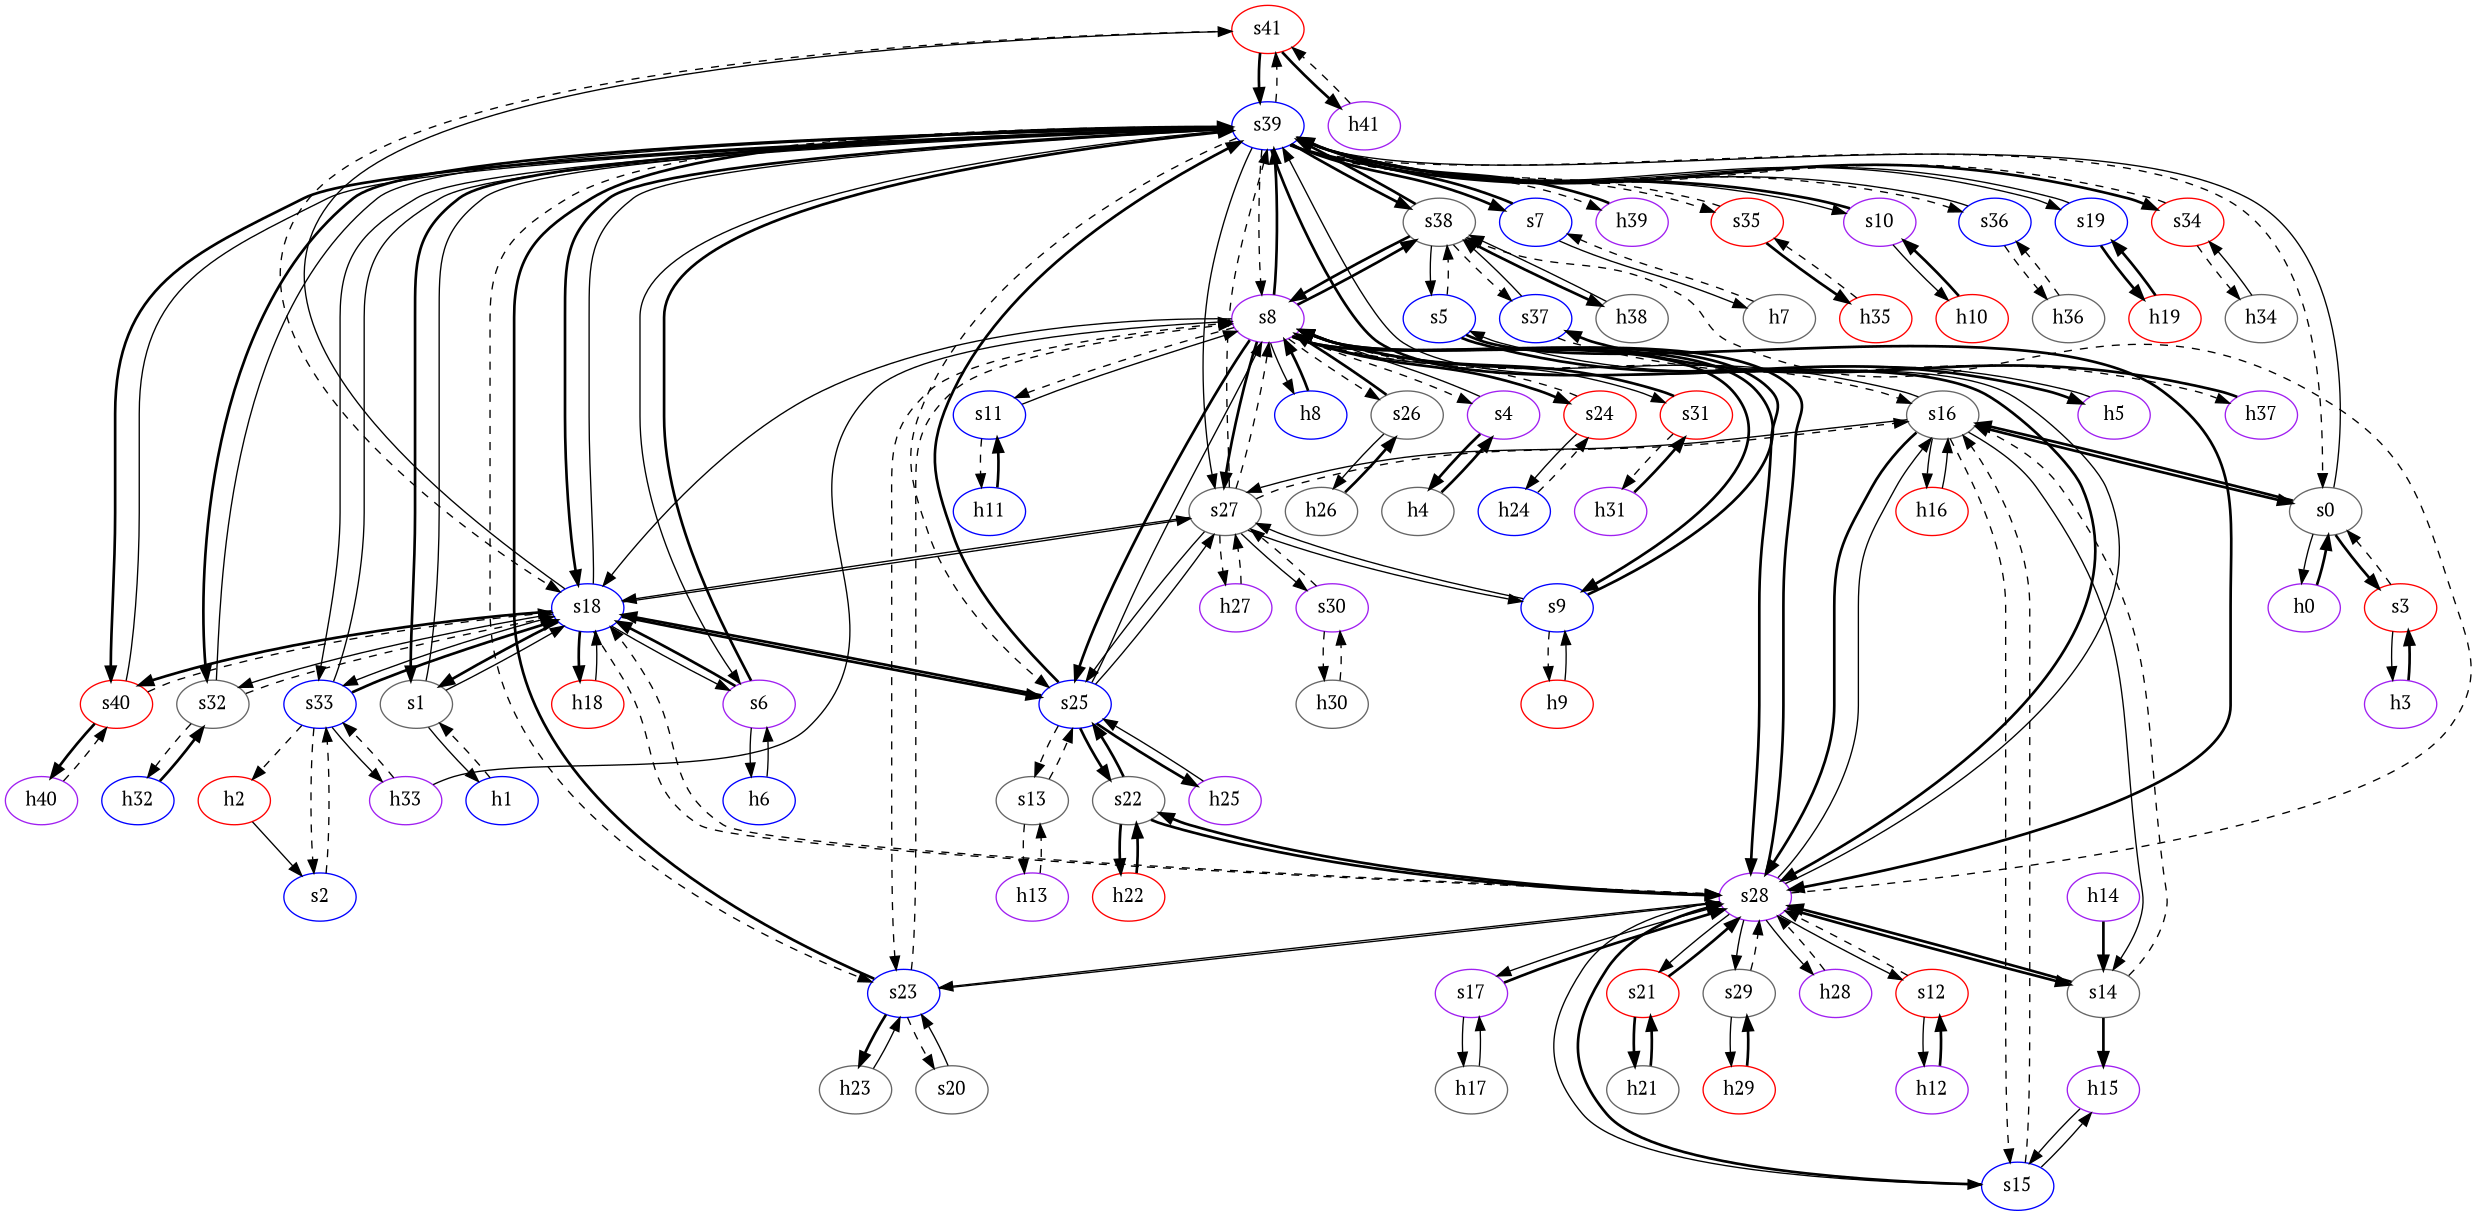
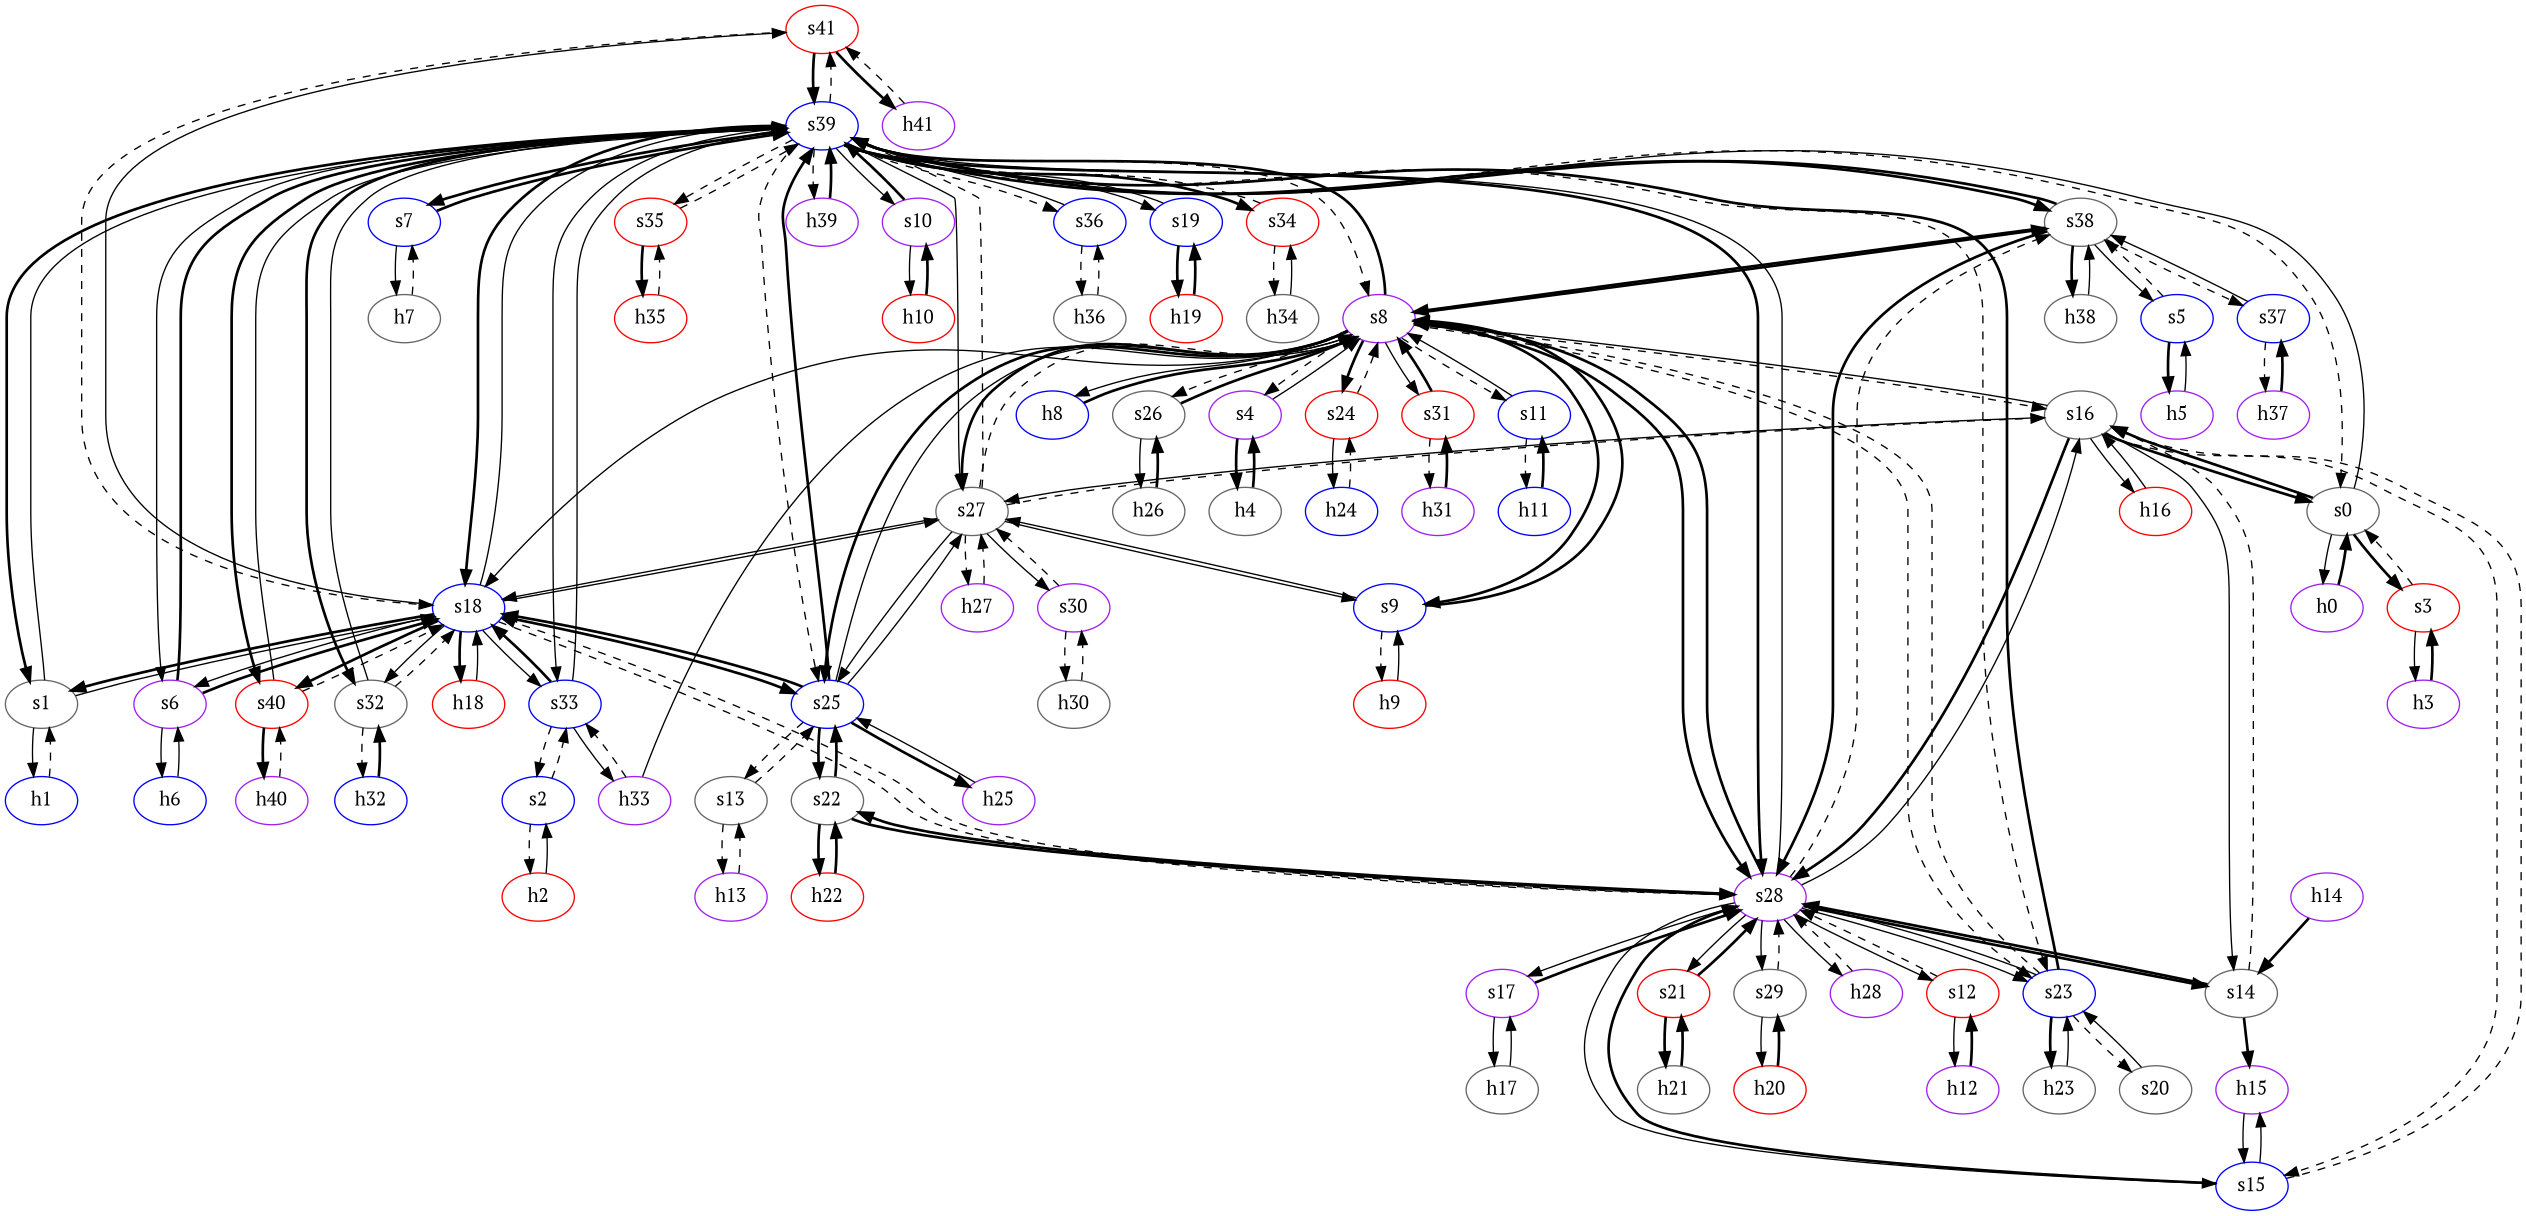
  strict digraph {
    fontname="PT Serif"
    node [color=purple fontname="PT Serif" type=switch]
    edge [capacity="1Gbps" cost=1 dst_port=1 fontname="PT Serif" src_port=1 style=bold]
    s41 [color=red]
    s39 [color=blue]
    s18 [color=blue]
    h41 [ip="111.0.41.41" mac="00:00:00:00:41:41" type=host]
    s8
    s0 [color=gray40]
    s1 [color=gray40]
    s6
    s7 [color=blue]
    s23 [color=blue]
    s40 [color=red]
    s27 [color=gray40]
    s32 [color=gray40]
    s35 [color=red]
    s28
    h39 [ip="111.0.39.39" mac="00:00:00:00:39:39" type=host]
    s33 [color=blue]
    s10
    s25 [color=blue]
    s36 [color=blue]
    s19 [color=blue]
    s34 [color=red]
    s38 [color=gray40]
    h18 [color=red ip="111.0.18.18" mac="00:00:00:00:18:18" type=host]
    h8 [color=blue ip="111.0.8.8" mac="00:00:00:00:8:8" type=host]
    s9 [color=blue]
    s26 [color=gray40]
    s4
    s24 [color=red]
    s31 [color=red]
    s11 [color=blue]
    s16 [color=gray40]
    s3 [color=red]
    h0 [ip="111.0.0.0" mac="00:00:00:00:0:0" type=host]
    h1 [color=blue ip="111.0.1.1" mac="00:00:00:00:1:1" type=host]
    h6 [color=blue ip="111.0.6.6" mac="00:00:00:00:6:6" type=host]
    h7 [color=gray40 ip="111.0.7.7" mac="00:00:00:00:7:7" type=host]
    h23 [color=gray40 ip="111.0.23.23" mac="00:00:00:00:23:23" type=host]
    s20 [color=gray40]
    h40 [ip="111.0.40.40" mac="00:00:00:00:40:40" type=host]
    s30
    h27 [ip="111.0.27.27" mac="00:00:00:00:27:27" type=host]
    h32 [color=blue ip="111.0.32.32" mac="00:00:00:00:32:32" type=host]
    h35 [color=red ip="111.0.35.35" mac="00:00:00:00:35:35" type=host]
    s22 [color=gray40]
    s21 [color=red]
    s29 [color=gray40]
    h28 [ip="111.0.28.28" mac="00:00:00:00:28:28" type=host]
    s12 [color=red]
    s17
    s15 [color=blue]
    s14 [color=gray40]
    s2 [color=blue]
    h33 [ip="111.0.33.33" mac="00:00:00:00:33:33" type=host]
    h10 [color=red ip="111.0.10.10" mac="00:00:00:00:10:10" type=host]
    s13 [color=gray40]
    h25 [ip="111.0.25.25" mac="00:00:00:00:25:25" type=host]
    h36 [color=gray40 ip="111.0.36.36" mac="00:00:00:00:36:36" type=host]
    h19 [color=red ip="111.0.19.19" mac="00:00:00:00:19:19" type=host]
    h34 [color=gray40 ip="111.0.34.34" mac="00:00:00:00:34:34" type=host]
    s5 [color=blue]
    s37 [color=blue]
    h38 [color=gray40 ip="111.0.38.38" mac="00:00:00:00:38:38" type=host]
    h9 [color=red ip="111.0.9.9" mac="00:00:00:00:9:9" type=host]
    h26 [color=gray40 ip="111.0.26.26" mac="00:00:00:00:26:26" type=host]
    h4 [color=gray40 ip="111.0.4.4" mac="00:00:00:00:4:4" type=host]
    h24 [color=blue ip="111.0.24.24" mac="00:00:00:00:24:24" type=host]
    h31 [ip="111.0.31.31" mac="00:00:00:00:31:31" type=host]
    h11 [color=blue ip="111.0.11.11" mac="00:00:00:00:11:11" type=host]
    h16 [color=red ip="111.0.16.16" mac="00:00:00:00:16:16" type=host]
    h2 [color=red ip="111.0.2.2" mac="00:00:00:00:2:2" type=host]
    h3 [ip="111.0.3.3" mac="00:00:00:00:3:3" type=host]
    h5 [ip="111.0.5.5" mac="00:00:00:00:5:5" type=host]
    h30 [color=gray40 ip="111.0.30.30" mac="00:00:00:00:30:30" type=host]
    h22 [color=red ip="111.0.22.22" mac="00:00:00:00:22:22" type=host]
    h21 [color=gray40 ip="111.0.21.21" mac="00:00:00:00:21:21" type=host]
-   h29 [color=red ip="111.0.29.29" mac="00:00:00:00:29:29" type=host]
+   h29 [color=red ip="111.0.29.29" mac="00:00:00:00:29:29" type=host label=h20]
    h12 [ip="111.0.12.12" mac="00:00:00:00:12:12" type=host]
    h17 [color=gray40 ip="111.0.17.17" mac="00:00:00:00:17:17" type=host]
    h15 [ip="111.0.15.15" mac="00:00:00:00:15:15" type=host]
    h13 [ip="111.0.13.13" mac="00:00:00:00:13:13" type=host]
    h37 [ip="111.0.37.37" mac="00:00:00:00:37:37" type=host]
    h14 [ip="111.0.14.14" mac="00:00:00:00:14:14" type=host]
    s41 -> s39 [dst_port=21 src_port=3]
    s41 -> s18 [dst_port=7 src_port=2 style=dashed]
    s41 -> h41
    s39 -> s41 [dst_port=3 src_port=21 style=dashed]
    s39 -> s18 [dst_port=8 src_port=8]
    s39 -> s8 [dst_port=4 src_port=6 style=dashed]
    s39 -> s0 [dst_port=4 src_port=2 style=dashed]
    s39 -> s1 [dst_port=3 src_port=3]
    s39 -> s6 [dst_port=3 src_port=4 style=solid]
    s39 -> s7 [dst_port=2 src_port=5]
    s39 -> s23 [dst_port=5 src_port=10 style=dashed]
    s39 -> s40 [dst_port=3 src_port=20]
    s39 -> s27 [dst_port=7 src_port=12 style=solid]
    s39 -> s32 [dst_port=3 src_port=14]
    s39 -> s35 [dst_port=2 src_port=17 style=dashed]
    s39 -> s28 [dst_port=13 src_port=13]
    s39 -> h39 [style=dashed]
    s39 -> s33 [dst_port=4 src_port=15 style=solid]
    s39 -> s10 [dst_port=2 src_port=7 style=solid]
    s39 -> s25 [dst_port=6 src_port=11 style=dashed]
    s39 -> s36 [dst_port=2 src_port=18 style=dashed]
    s39 -> s19 [dst_port=2 src_port=9 style=solid]
    s39 -> s34 [dst_port=2 src_port=16]
    s39 -> s38 [dst_port=6 src_port=19]
    s18 -> s41 [dst_port=2 src_port=7 style=solid]
    s18 -> s39 [dst_port=8 src_port=8 style=solid]
    s18 -> s1 [dst_port=2 src_port=2]
    s18 -> s6 [dst_port=2 src_port=3 style=solid]
    s18 -> s40 [dst_port=2 src_port=9]
    s18 -> s27 [dst_port=5 src_port=11 style=solid]
    s18 -> s32 [dst_port=2 src_port=5 style=solid]
    s18 -> s28 [dst_port=8 src_port=12 style=dashed]
    s18 -> s33 [dst_port=3 src_port=6 style=solid]
    s18 -> s25 [dst_port=4 src_port=10]
    s18 -> h18
    h41 -> s41 [style=dashed]
    s8 -> s39 [dst_port=6 src_port=4]
    s8 -> s18 [dst_port=4 src_port=8 style=solid]
    s8 -> s23 [dst_port=2 src_port=9 style=dashed]
    s8 -> s27 [dst_port=2 src_port=13]
    s8 -> s28 [dst_port=2 src_port=14]
    s8 -> s25 [dst_port=2 src_port=11]
    s8 -> s38 [dst_port=3 src_port=3]
    s8 -> h8 [style=solid]
    s8 -> s9 [dst_port=2 src_port=5]
    s8 -> s26 [dst_port=2 src_port=12 style=dashed]
    s8 -> s4 [dst_port=2 src_port=2 style=dashed]
    s8 -> s24 [dst_port=2 src_port=10]
    s8 -> s31 [dst_port=2 src_port=15 style=solid]
    s8 -> s11 [dst_port=2 src_port=6 style=dashed]
    s8 -> s16 [dst_port=3 src_port=7 style=dashed]
    s0 -> s39 [dst_port=2 src_port=4 style=solid]
    s0 -> s16 [dst_port=2 src_port=2]
    s0 -> s3 [dst_port=2 src_port=3]
    s0 -> h0 [style=solid]
    s1 -> s39 [dst_port=3 src_port=3 style=solid]
    s1 -> s18 [dst_port=2 src_port=2 style=solid]
    s1 -> h1 [style=solid]
    s6 -> s39 [dst_port=4 src_port=3]
    s6 -> s18 [dst_port=3 src_port=2]
    s6 -> h6 [style=solid]
    s7 -> s39 [dst_port=5 src_port=2]
    s7 -> h7 [style=solid]
    s23 -> s39 [dst_port=10 src_port=5]
    s23 -> s8 [dst_port=9 src_port=2 style=dashed]
    s23 -> s28 [dst_port=11 src_port=4 style=solid]
    s23 -> h23
    s23 -> s20 [dst_port=2 src_port=3 style=dashed]
    s40 -> s39 [dst_port=20 src_port=3 style=solid]
    s40 -> s18 [dst_port=9 src_port=2 style=dashed]
    s40 -> h40
    s27 -> s39 [dst_port=12 src_port=7 style=dashed]
    s27 -> s18 [dst_port=11 src_port=5 style=solid]
    s27 -> s8 [dst_port=13 src_port=2 style=dashed]
    s27 -> s25 [dst_port=7 src_port=6 style=solid]
    s27 -> s9 [dst_port=3 src_port=3 style=solid]
    s27 -> s16 [dst_port=6 src_port=4 style=dashed]
    s27 -> s30 [dst_port=2 src_port=8 style=solid]
    s27 -> h27 [style=dashed]
    s32 -> s39 [dst_port=14 src_port=3 style=solid]
    s32 -> s18 [dst_port=5 src_port=2 style=dashed]
    s32 -> h32 [style=dashed]
    s35 -> s39 [dst_port=17 src_port=2 style=dashed]
    s35 -> h35
    s28 -> s39 [dst_port=13 src_port=13 style=solid]
    s28 -> s18 [dst_port=12 src_port=8 style=dashed]
    s28 -> s8 [dst_port=14 src_port=2]
    s28 -> s23 [dst_port=4 src_port=11 style=solid]
    s28 -> s38 [dst_port=4 src_port=12 style=dashed]
    s28 -> s16 [dst_port=7 src_port=6 style=solid]
    s28 -> s22 [dst_port=3 src_port=10]
    s28 -> s21 [dst_port=2 src_port=9 style=solid]
    s28 -> s29 [dst_port=2 src_port=14 style=solid]
    s28 -> h28 [style=solid]
    s28 -> s12 [dst_port=2 src_port=3 style=solid]
    s28 -> s17 [dst_port=2 src_port=7 style=solid]
    s28 -> s15 [dst_port=3 src_port=5 style=solid]
    s28 -> s14 [dst_port=3 src_port=4]
    h39 -> s39
    s33 -> s39 [dst_port=15 src_port=4 style=solid]
    s33 -> s18 [dst_port=6 src_port=3]
    s33 -> s2 [dst_port=2 src_port=2 style=dashed]
    s33 -> h33 [style=solid]
    s10 -> s39 [dst_port=7 src_port=2]
    s10 -> h10 [style=solid]
    s25 -> s39 [dst_port=11 src_port=6]
    s25 -> s18 [dst_port=10 src_port=4]
    s25 -> s8 [dst_port=11 src_port=2 style=solid]
    s25 -> s27 [dst_port=6 src_port=7 style=solid]
    s25 -> s22 [dst_port=2 src_port=5]
    s25 -> s13 [dst_port=2 src_port=3 style=dashed]
    s25 -> h25
    s36 -> s39 [dst_port=18 src_port=2 style=solid]
    s36 -> h36 [style=dashed]
    s19 -> s39 [dst_port=9 src_port=2 style=solid]
    s19 -> h19
    s34 -> s39 [dst_port=16 src_port=2 style=dashed]
    s34 -> h34 [style=dashed]
    s38 -> s39 [dst_port=19 src_port=6]
    s38 -> s8 [dst_port=3 src_port=3]
-   s5 -> s28 [dst_port=12 src_port=4]
+   s38 -> s28 [dst_port=12 src_port=4]
    s38 -> s5 [dst_port=2 src_port=2 style=solid]
    s38 -> s37 [dst_port=2 src_port=5 style=dashed]
    s38 -> h38
    h18 -> s18 [style=solid]
    h8 -> s8
    s9 -> s8 [dst_port=5 src_port=2]
    s9 -> s27 [dst_port=3 src_port=3 style=solid]
    s9 -> h9 [style=dashed]
    s26 -> s8 [dst_port=12 src_port=2]
    s26 -> h26 [style=solid]
    s4 -> s8 [dst_port=2 src_port=2 style=solid]
    s4 -> h4
    s24 -> s8 [dst_port=10 src_port=2 style=dashed]
    s24 -> h24 [style=solid]
    s31 -> s8 [dst_port=15 src_port=2]
    s31 -> h31 [style=dashed]
    s11 -> s8 [dst_port=6 src_port=2 style=solid]
    s11 -> h11 [style=dashed]
    s16 -> s8 [dst_port=7 src_port=3 style=solid]
    s16 -> s0 [dst_port=2 src_port=2]
    s16 -> s27 [dst_port=4 src_port=6 style=solid]
    s16 -> s28 [dst_port=6 src_port=7]
    s16 -> s15 [dst_port=2 src_port=5 style=dashed]
    s16 -> s14 [dst_port=2 src_port=4 style=solid]
    s16 -> h16 [style=solid]
    s3 -> s0 [dst_port=3 src_port=2 style=dashed]
    s3 -> h3 [style=solid]
    h0 -> s0
    h1 -> s1 [style=dashed]
    h6 -> s6 [style=solid]
    h7 -> s7 [style=dashed]
    h23 -> s23 [style=solid]
    s20 -> s23 [dst_port=3 src_port=2 style=solid]
    h40 -> s40 [style=dashed]
    s30 -> s27 [dst_port=8 src_port=2 style=dashed]
    s30 -> h30 [style=dashed]
    h27 -> s27 [style=dashed]
    h32 -> s32
    h35 -> s35 [style=dashed]
    s22 -> s28 [dst_port=10 src_port=3]
    s22 -> s25 [dst_port=5 src_port=2]
    s22 -> h22
    s21 -> s28 [dst_port=9 src_port=2]
    s21 -> h21
    s29 -> s28 [dst_port=14 src_port=2 style=dashed]
    s29 -> h29 [style=solid]
    h28 -> s28 [style=dashed]
    s12 -> s28 [dst_port=3 src_port=2 style=dashed]
    s12 -> h12 [style=solid]
    s17 -> s28 [dst_port=7 src_port=2]
    s17 -> h17 [style=solid]
    s15 -> s28 [dst_port=5 src_port=3]
    s15 -> s16 [dst_port=5 src_port=2 style=dashed]
    s15 -> h15 [style=solid]
    s14 -> s28 [dst_port=4 src_port=3]
    s14 -> s16 [dst_port=4 src_port=2 style=dashed]
    s14 -> h15
    s2 -> s33 [dst_port=2 src_port=2 style=dashed]
-   s33 -> h2 [style=dashed]
+   s2 -> h2 [style=dashed]
    h33 -> s8 [dst_port=8 src_port=4 style=solid]
    h33 -> s33 [style=dashed]
    h10 -> s10
    s13 -> s25 [dst_port=3 src_port=2 style=dashed]
    s13 -> h13 [style=dashed]
    h25 -> s25 [style=solid]
    h36 -> s36 [style=dashed]
    h19 -> s19
    h34 -> s34 [style=solid]
    s5 -> s38 [dst_port=2 src_port=2 style=dashed]
    s5 -> h5
    s37 -> s38 [dst_port=5 src_port=2 style=solid]
    s37 -> h37 [style=dashed]
    h38 -> s38 [style=solid]
    h9 -> s9 [style=solid]
    h26 -> s26
    h4 -> s4
    h24 -> s24 [style=dashed]
    h31 -> s31
    h11 -> s11
    h16 -> s16 [style=solid]
    h2 -> s2 [style=solid]
    h3 -> s3
    h5 -> s5 [style=solid]
    h30 -> s30 [style=dashed]
    h22 -> s22
    h21 -> s21
    h29 -> s29
    h12 -> s12
    h17 -> s17 [style=solid]
    h15 -> s15 [style=solid]
    h13 -> s13 [style=dashed]
    h37 -> s37
    h14 -> s14
  }
